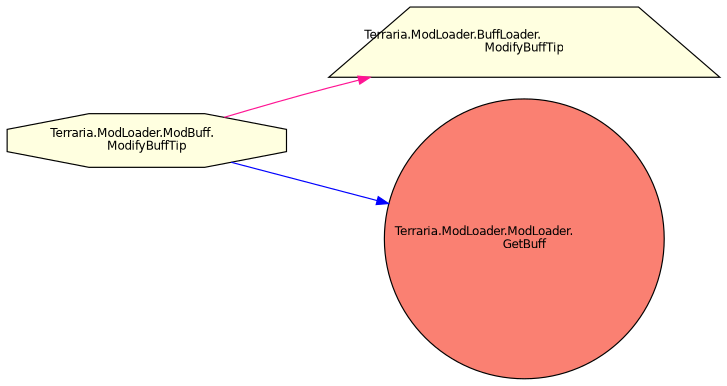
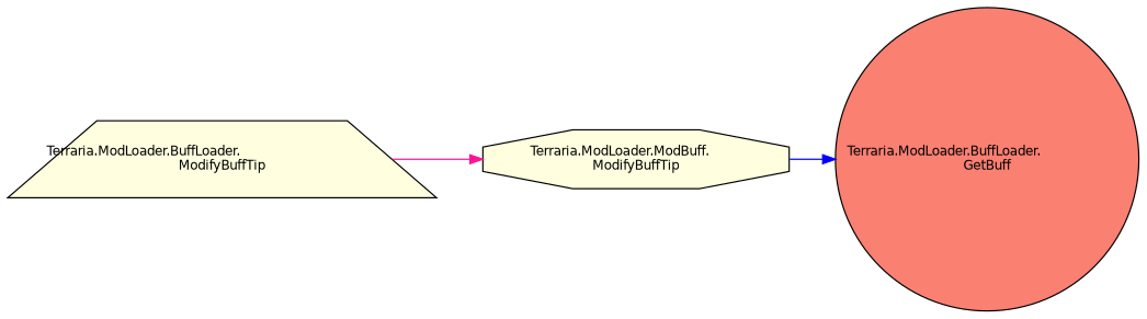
  digraph {
    rankdir=LR
    node [color=black fillcolor=lightyellow fontname=Helvetica fontsize=10 style=filled]
    edge [fontname=Helvetica fontsize=10 labelfontname=Helvetica labelfontsize=10 style=solid]
    n1 [fontcolor=black height=0.2 label="Terraria.ModLoader.BuffLoader.\lModifyBuffTip" shape=trapezium width=0.4]
    n2 [height=0.2 label="Terraria.ModLoader.ModBuff.\lModifyBuffTip" shape=octagon width=0.4]
-   n3 [fillcolor=salmon height=0.2 label="Terraria.ModLoader.ModLoader.\lGetBuff" shape=circle width=0.4]
-   n2 -> n1 [color=deeppink]
+   n3 [fillcolor=salmon height=0.2 label="Terraria.ModLoader.BuffLoader.\lGetBuff" shape=circle width=0.4]
+   n1 -> n2 [color=deeppink]
    n2 -> n3 [color=blue]
  }
